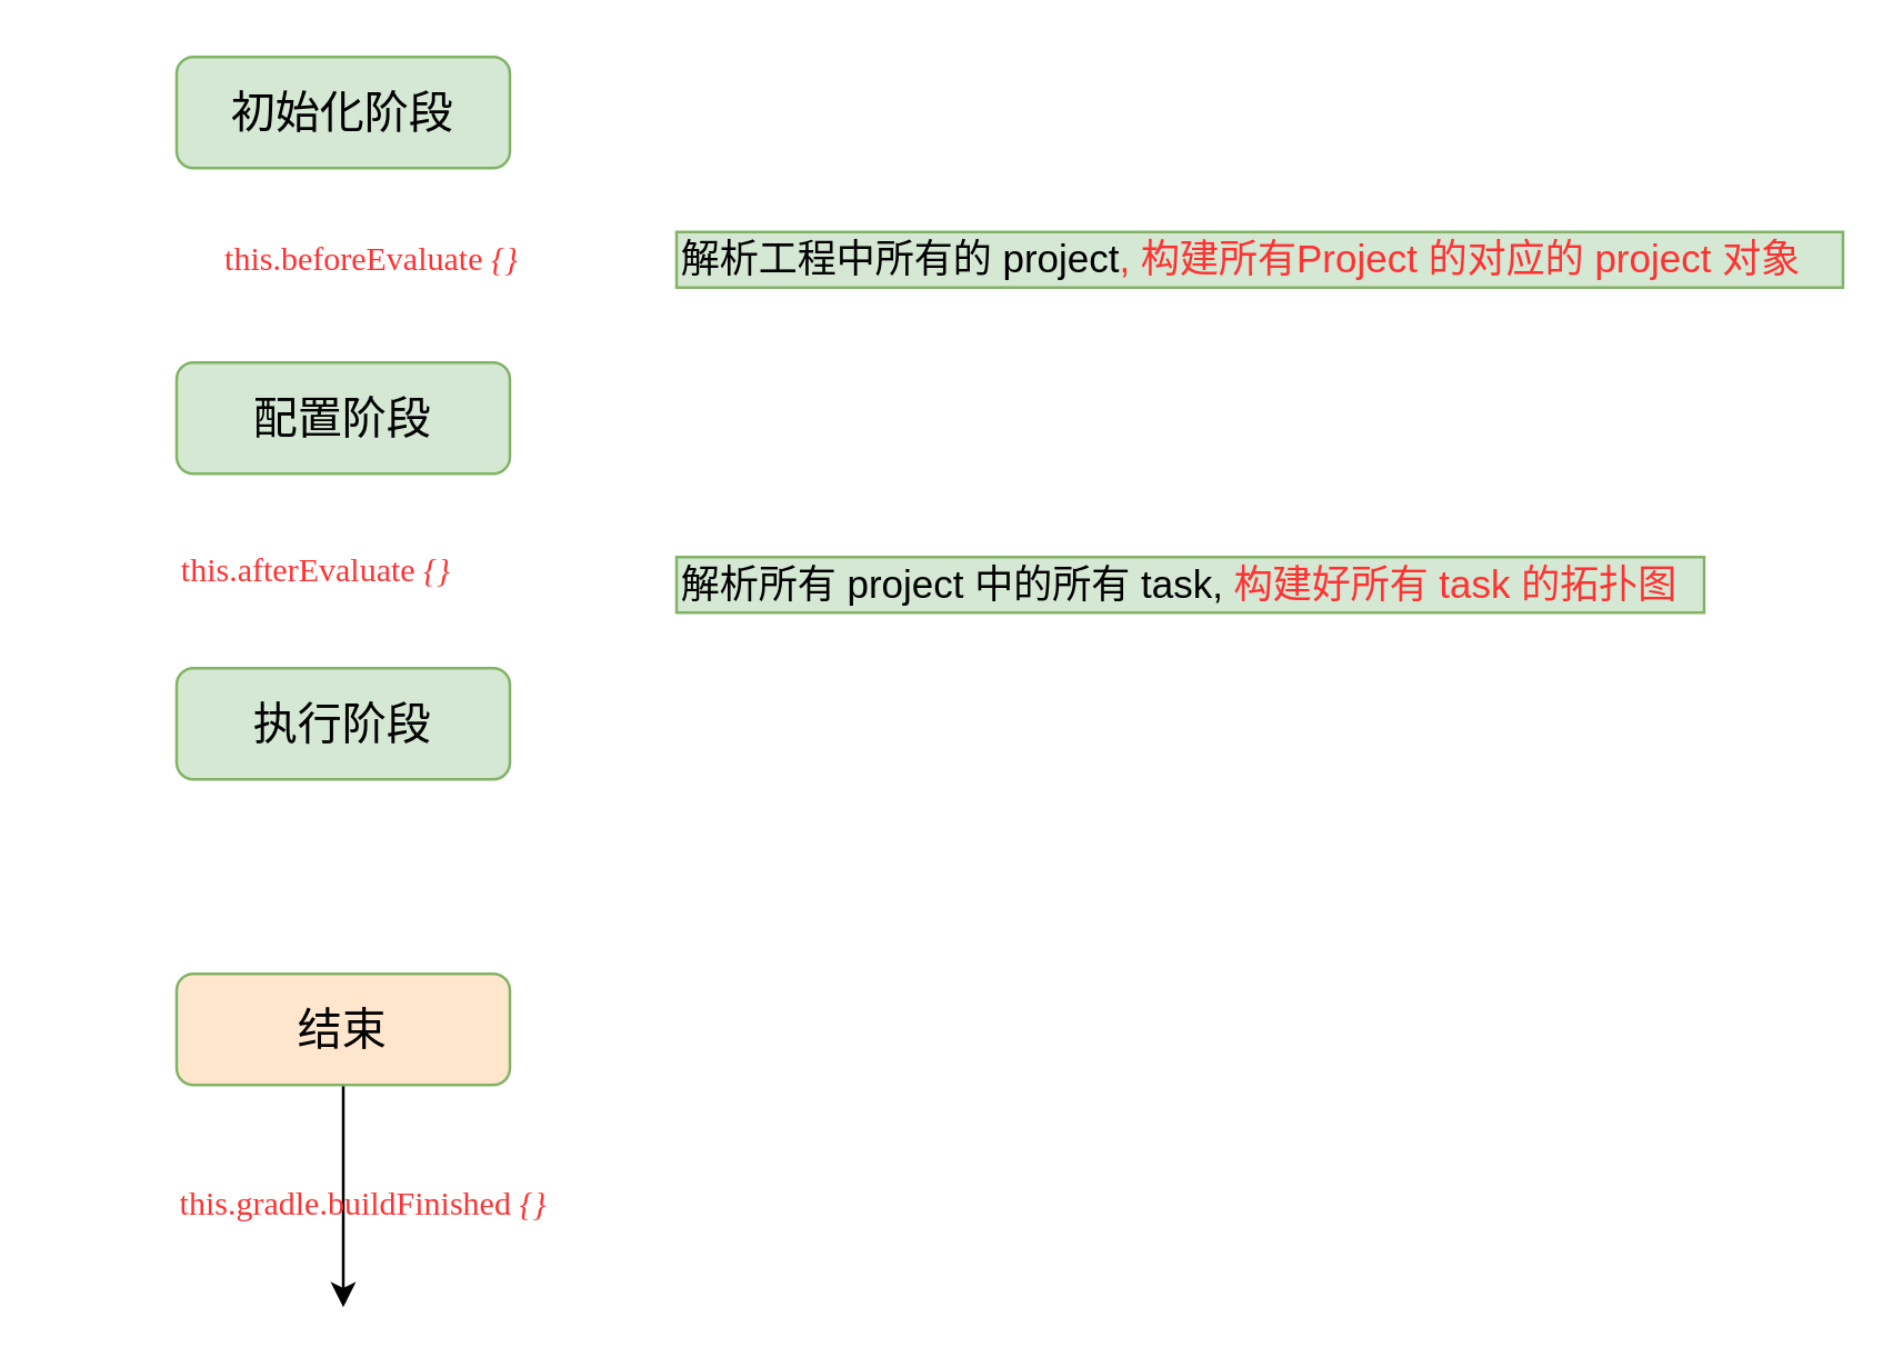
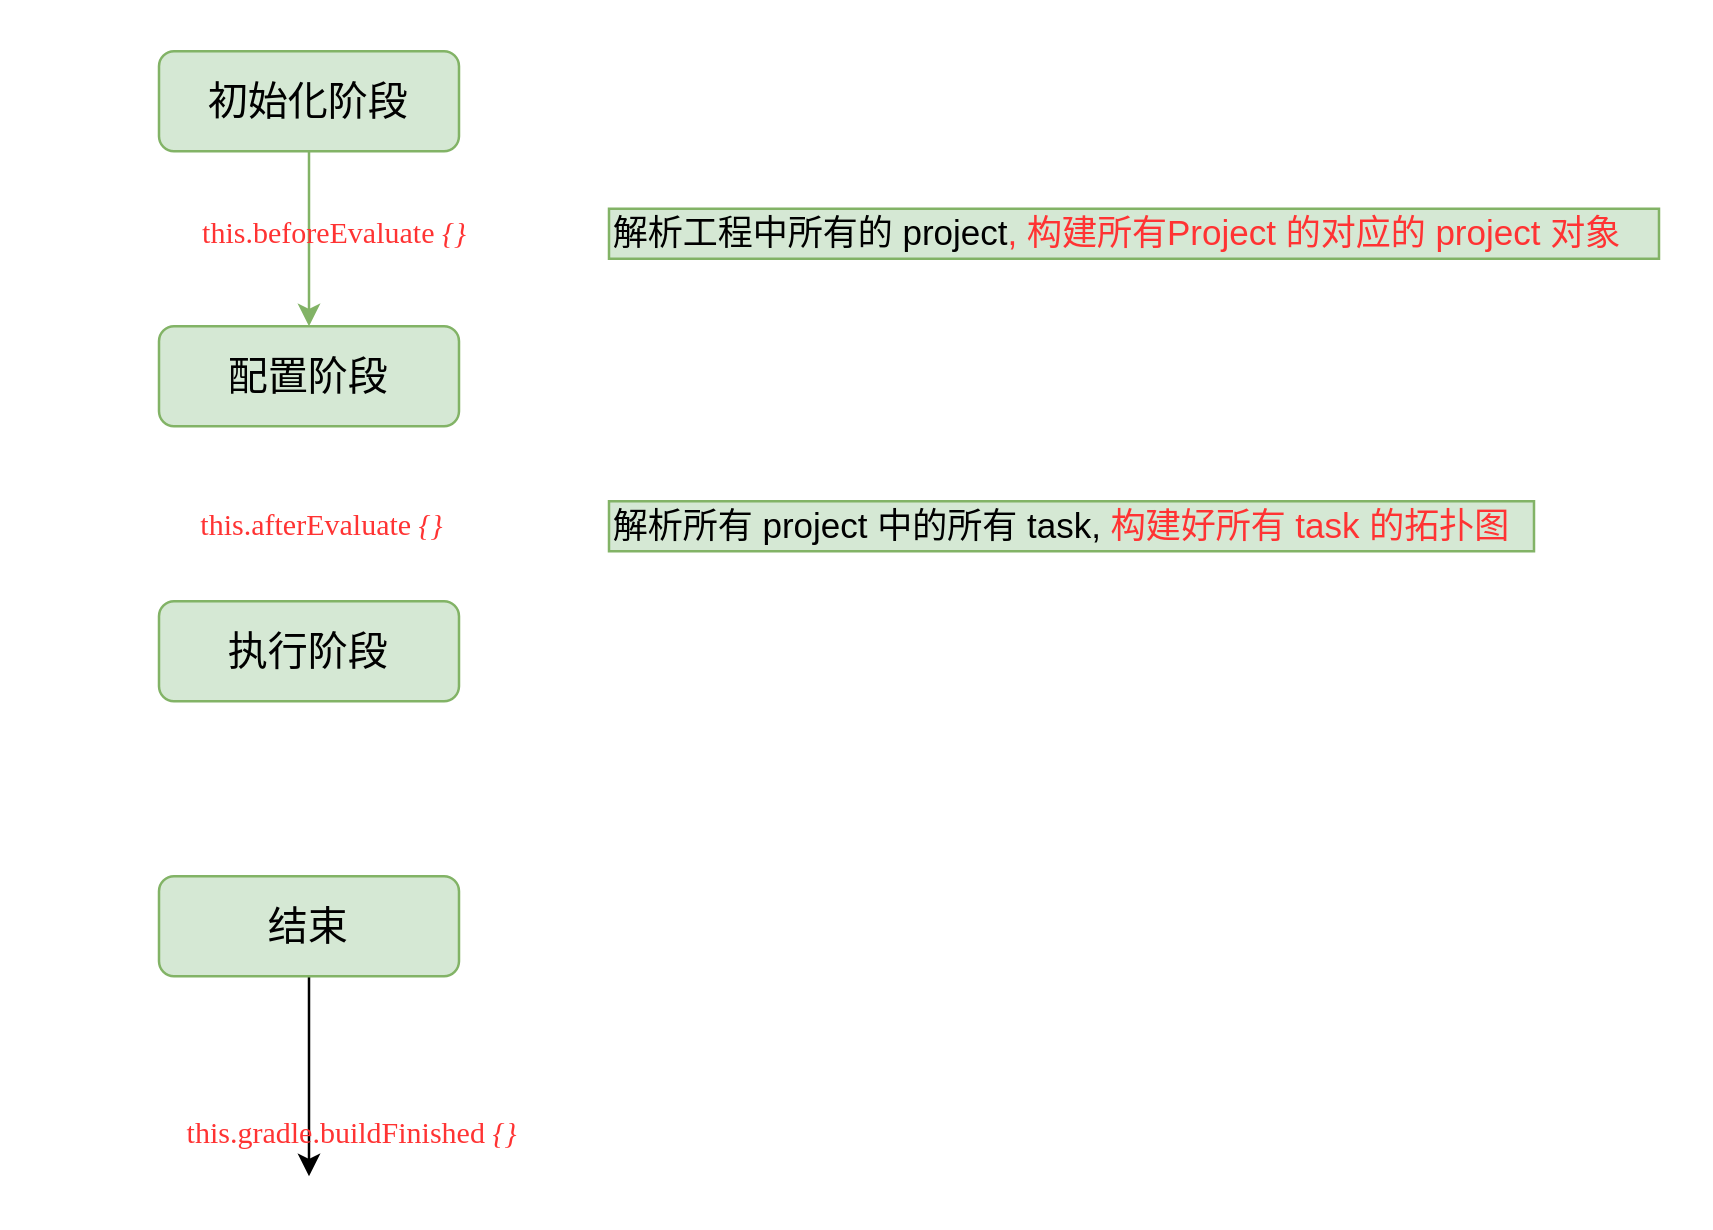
  <mxCell id="0" />
  <mxCell id="1" parent="0" />
+ <mxCell id="2" style="edgeStyle=orthogonalEdgeStyle;rounded=0;orthogonalLoop=1;jettySize=auto;html=1;exitX=0.5;exitY=1;exitDx=0;exitDy=0;entryX=0.5;entryY=0;entryDx=0;entryDy=0;fillColor=#d5e8d4;strokeColor=#82b366;" parent="1" source="3" target="4" edge="1"><mxGeometry relative="1" as="geometry" /></mxCell>
  <mxCell id="3" value="&lt;div style=&quot;font-size: 16px ; line-height: 22px ; white-space: pre&quot;&gt;初始化阶段&lt;/div&gt;" style="rounded=1;whiteSpace=wrap;html=1;fontSize=12;glass=0;strokeWidth=1;shadow=0;fillColor=#d5e8d4;strokeColor=#82b366;" parent="1" vertex="1"><mxGeometry x="63" y="20" width="120" height="40" as="geometry" /></mxCell>
  <mxCell id="4" value="&lt;div style=&quot;font-size: 16px ; line-height: 22px ; white-space: pre&quot;&gt;配置阶段&lt;/div&gt;" style="rounded=1;whiteSpace=wrap;html=1;fontSize=12;glass=0;strokeWidth=1;shadow=0;fillColor=#d5e8d4;strokeColor=#82b366;" parent="1" vertex="1"><mxGeometry x="63" y="130" width="120" height="40" as="geometry" /></mxCell>
  <mxCell id="5" value="&lt;div style=&quot;font-size: 16px ; line-height: 22px ; white-space: pre&quot;&gt;执行阶段&lt;/div&gt;" style="rounded=1;whiteSpace=wrap;html=1;fontSize=12;glass=0;strokeWidth=1;shadow=0;fillColor=#d5e8d4;strokeColor=#82b366;" parent="1" vertex="1"><mxGeometry x="63" y="240" width="120" height="40" as="geometry" /></mxCell>
  <mxCell id="6" value="&lt;font style=&quot;font-size: 14px&quot;&gt;解析工程中所有的 project&lt;/font&gt;&lt;font color=&quot;#ff3333&quot; style=&quot;font-size: 14px&quot;&gt;, 构建所有Project 的对应的 project 对象&lt;/font&gt;" style="text;html=1;align=left;verticalAlign=middle;resizable=0;points=[];autosize=1;fillColor=#d5e8d4;strokeColor=#82b366;" parent="1" vertex="1"><mxGeometry x="243" y="83" width="420" height="20" as="geometry" /></mxCell>
  <mxCell id="7" value="&lt;font style=&quot;font-size: 14px&quot;&gt;解析所有 project 中的所有 task,&lt;font color=&quot;#ff3333&quot;&gt; 构建好所有 task 的拓扑图&lt;/font&gt;&lt;/font&gt;" style="text;html=1;align=left;verticalAlign=middle;resizable=0;points=[];autosize=1;fillColor=#d5e8d4;strokeColor=#82b366;" parent="1" vertex="1"><mxGeometry x="243" y="200" width="370" height="20" as="geometry" /></mxCell>
  <mxCell id="8" style="edgeStyle=orthogonalEdgeStyle;rounded=0;orthogonalLoop=1;jettySize=auto;html=1;exitX=0.5;exitY=1;exitDx=0;exitDy=0;" edge="1" parent="1" source="9"><mxGeometry relative="1" as="geometry"><mxPoint x="123" y="470" as="targetPoint" /></mxGeometry></mxCell>
- <mxCell id="9" value="&lt;div style=&quot;font-size: 16px ; line-height: 22px ; white-space: pre&quot;&gt;结束&lt;/div&gt;" style="rounded=1;whiteSpace=wrap;html=1;fontSize=12;glass=0;strokeWidth=1;shadow=0;fillColor=#ffe6cc;strokeColor=#82b366;" parent="1" vertex="1"><mxGeometry x="63" y="350" width="120" height="40" as="geometry" /></mxCell>
+ <mxCell id="9" value="&lt;div style=&quot;font-size: 16px ; line-height: 22px ; white-space: pre&quot;&gt;结束&lt;/div&gt;" style="rounded=1;whiteSpace=wrap;html=1;fontSize=12;glass=0;strokeWidth=1;shadow=0;fillColor=#d5e8d4;strokeColor=#82b366;" parent="1" vertex="1"><mxGeometry x="63" y="350" width="120" height="40" as="geometry" /></mxCell>
  <mxCell id="10" value="&lt;pre style=&quot;font-family: &amp;#34;fira code&amp;#34;&quot;&gt;&lt;font color=&quot;#ff3333&quot; style=&quot;font-size: 12px&quot;&gt;this.beforeEvaluate &lt;span style=&quot;font-style: italic&quot;&gt;{}&lt;/span&gt;&lt;/font&gt;&lt;/pre&gt;" style="text;html=1;align=center;verticalAlign=middle;resizable=0;points=[];autosize=1;" vertex="1" parent="1"><mxGeometry x="43" y="73" width="180" height="40" as="geometry" /></mxCell>
- <mxCell id="11" value="&lt;pre style=&quot;font-family: &amp;#34;fira code&amp;#34;&quot;&gt;&lt;font color=&quot;#ff3333&quot;&gt;this.afterEvaluate &lt;span style=&quot;font-style: italic&quot;&gt;{}&lt;/span&gt;&lt;/font&gt;&lt;/pre&gt;" style="text;html=1;align=center;verticalAlign=middle;resizable=0;points=[];autosize=1;" vertex="1" parent="1"><mxGeometry x="28" y="185" width="170" height="40" as="geometry" /></mxCell>
- <mxCell id="12" value="&lt;pre style=&quot;font-family: &amp;#34;fira code&amp;#34;&quot;&gt;&lt;font color=&quot;#ff3333&quot; style=&quot;font-size: 12px&quot;&gt;this.gradle.buildFinished &lt;span style=&quot;font-style: italic&quot;&gt;{}&lt;/span&gt;&lt;/font&gt;&lt;/pre&gt;" style="text;html=1;align=center;verticalAlign=middle;resizable=0;points=[];autosize=1;" vertex="1" parent="1"><mxGeometry x="20" y="413" width="220" height="40" as="geometry" /></mxCell>
+ <mxCell id="11" value="&lt;pre style=&quot;font-family: &amp;#34;fira code&amp;#34;&quot;&gt;&lt;font color=&quot;#ff3333&quot;&gt;this.afterEvaluate &lt;span style=&quot;font-style: italic&quot;&gt;{}&lt;/span&gt;&lt;/font&gt;&lt;/pre&gt;" style="text;html=1;align=center;verticalAlign=middle;resizable=0;points=[];autosize=1;" vertex="1" parent="1"><mxGeometry x="43" y="190" width="170" height="40" as="geometry" /></mxCell>
+ <mxCell id="12" value="&lt;pre style=&quot;font-family: &amp;#34;fira code&amp;#34;&quot;&gt;&lt;font color=&quot;#ff3333&quot; style=&quot;font-size: 12px&quot;&gt;this.gradle.buildFinished &lt;span style=&quot;font-style: italic&quot;&gt;{}&lt;/span&gt;&lt;/font&gt;&lt;/pre&gt;" style="text;html=1;align=center;verticalAlign=middle;resizable=0;points=[];autosize=1;" vertex="1" parent="1"><mxGeometry x="30" y="433" width="220" height="40" as="geometry" /></mxCell>
